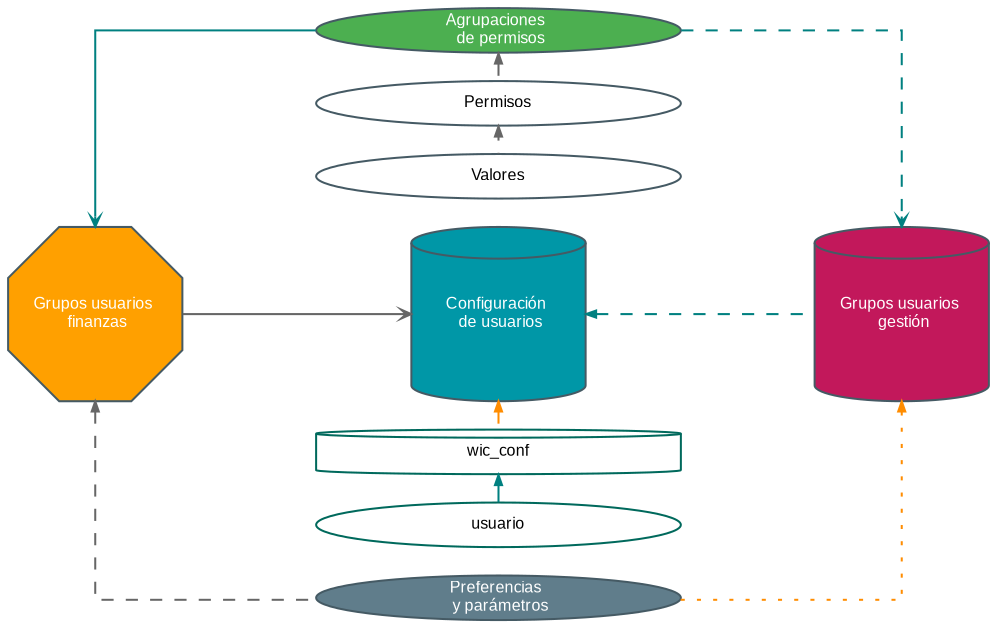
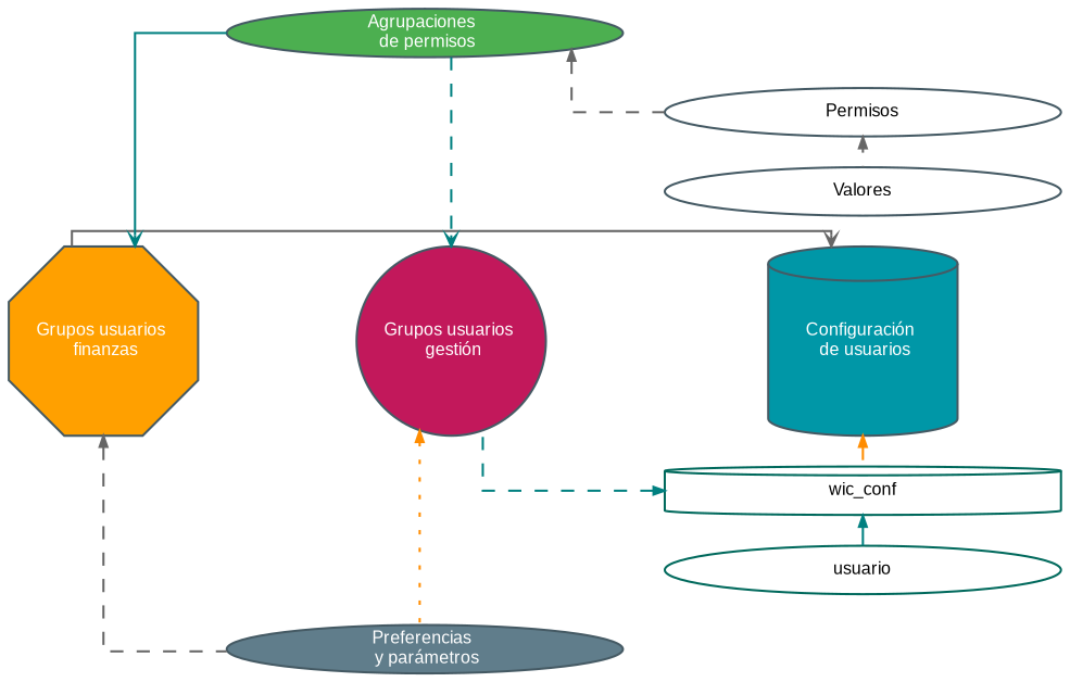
  digraph {
    edgesep=1
    nodesep=1
    ranksep=0.2
    splines=ortho
    node [color="#455A64" fixedsize=true fontcolor=white fontname=Arial fontsize=8 shape=ellipse style=filled]
    edge [arrowhead=vee arrowsize=0.5 color=teal dir=back style=dashed]
    n1 [fillcolor="#0097A7" height=1.2 label="Configuración \n de usuarios" shape=cylinder width=1.2]
    n2 [fillcolor="#FFA000" height=1.2 label="Grupos usuarios \n finanzas" shape=octagon width=1.2]
-   n3 [fillcolor="#C2185B" height=1.2 label="Grupos usuarios \n gestión" shape=cylinder width=1.2]
+   n3 [fillcolor="#C2185B" height=1.2 label="Grupos usuarios \n gestión" width=1.2]
    n4 [color="#00695C" height=0.3 label=wic_conf shape=cylinder width=2.5 fontcolor="" style=""]
    n5 [fillcolor="#607D8B" height=0.3 label="Preferencias \n y parámetros" width=2.5]
    n6 [color="#00695C" height=0.3 label=usuario width=2.5 fontcolor="" style=""]
    n7 [height=0.3 label=Permisos width=2.5 fontcolor="" style=""]
    n8 [height=0.3 label=Valores width=2.5 fontcolor="" style=""]
    n9 [fillcolor="#4CAF50" height=0.3 label="Agrupaciones \n de permisos" width=2.5]
    subgraph sub_1 {
      rank=same
      n1
      n2
      n3
    }
-   n1 -> n3
+   n4 -> n3
    n1 -> n4 [color=darkorange]
    n2 -> n1 [color=gray40 style=solid dir=""]
    n2 -> n5 [color=gray40]
    n3 -> n5 [color=darkorange style=dotted]
    n4 -> n6 [style=solid]
    n6 -> n5 [style=invis color=""]
    n7 -> n8 [color=gray40 style=dotted]
    n8 -> n1 [style=invis color=""]
    n9 -> n2 [style=solid dir=""]
    n9 -> n3 [dir=""]
    n9 -> n7 [color=gray40]
  }
